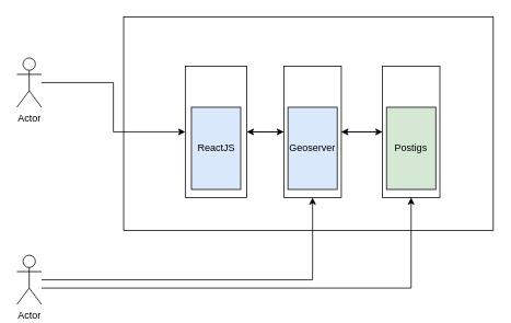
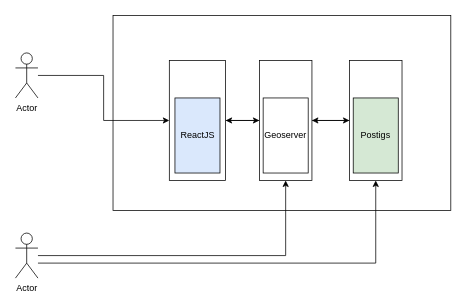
  <mxCell id="0" />
  <mxCell id="1" parent="0" />
  <mxCell id="2" value="" style="rounded=0;whiteSpace=wrap;html=1;" vertex="1" parent="1"><mxGeometry x="150" y="20" width="450" height="260" as="geometry" /></mxCell>
  <mxCell id="3" style="edgeStyle=orthogonalEdgeStyle;rounded=0;orthogonalLoop=1;jettySize=auto;html=1;entryX=0.5;entryY=1;entryDx=0;entryDy=0;" edge="1" parent="1" source="4" target="7"><mxGeometry relative="1" as="geometry" /></mxCell>
  <mxCell id="4" value="" style="rounded=0;whiteSpace=wrap;html=1;rotation=90;" vertex="1" parent="1"><mxGeometry x="182.5" y="122.5" width="160" height="75" as="geometry" /></mxCell>
  <mxCell id="5" style="edgeStyle=orthogonalEdgeStyle;rounded=0;orthogonalLoop=1;jettySize=auto;html=1;entryX=0.5;entryY=1;entryDx=0;entryDy=0;" edge="1" parent="1" source="7" target="9"><mxGeometry relative="1" as="geometry"><Array as="points"><mxPoint x="400" y="160" /><mxPoint x="400" y="160" /></Array></mxGeometry></mxCell>
  <mxCell id="6" style="edgeStyle=orthogonalEdgeStyle;rounded=0;orthogonalLoop=1;jettySize=auto;html=1;entryX=0.5;entryY=0;entryDx=0;entryDy=0;" edge="1" parent="1" source="7" target="4"><mxGeometry relative="1" as="geometry" /></mxCell>
  <mxCell id="7" value="" style="rounded=0;whiteSpace=wrap;html=1;rotation=90;" vertex="1" parent="1"><mxGeometry x="300" y="125" width="160" height="70" as="geometry" /></mxCell>
  <mxCell id="8" style="edgeStyle=orthogonalEdgeStyle;rounded=0;orthogonalLoop=1;jettySize=auto;html=1;entryX=0.5;entryY=0;entryDx=0;entryDy=0;" edge="1" parent="1" source="9" target="7"><mxGeometry relative="1" as="geometry" /></mxCell>
  <mxCell id="9" value="" style="rounded=0;whiteSpace=wrap;html=1;rotation=90;align=left;" vertex="1" parent="1"><mxGeometry x="420" y="125" width="160" height="70" as="geometry" /></mxCell>
  <mxCell id="10" value="ReactJS" style="rounded=0;whiteSpace=wrap;html=1;fillColor=#dae8fc;" vertex="1" parent="1"><mxGeometry x="232.5" y="130" width="60" height="100" as="geometry" /></mxCell>
- <mxCell id="11" value="Geoserver" style="rounded=0;whiteSpace=wrap;html=1;fillColor=#dae8fc;" vertex="1" parent="1"><mxGeometry x="350" y="130" width="60" height="100" as="geometry" /></mxCell>
+ <mxCell id="11" value="Geoserver" style="rounded=0;whiteSpace=wrap;html=1;" vertex="1" parent="1"><mxGeometry x="350" y="130" width="60" height="100" as="geometry" /></mxCell>
  <mxCell id="12" value="Postigs" style="rounded=0;whiteSpace=wrap;html=1;fillColor=#d5e8d4;" vertex="1" parent="1"><mxGeometry x="470" y="130" width="60" height="100" as="geometry" /></mxCell>
  <mxCell id="13" style="edgeStyle=orthogonalEdgeStyle;rounded=0;orthogonalLoop=1;jettySize=auto;html=1;" edge="1" parent="1" source="14" target="4"><mxGeometry relative="1" as="geometry" /></mxCell>
  <mxCell id="14" value="Actor" style="shape=umlActor;verticalLabelPosition=bottom;verticalAlign=top;html=1;outlineConnect=0;" vertex="1" parent="1"><mxGeometry x="20" y="70" width="30" height="60" as="geometry" /></mxCell>
  <mxCell id="15" style="edgeStyle=orthogonalEdgeStyle;rounded=0;orthogonalLoop=1;jettySize=auto;html=1;entryX=1;entryY=0.5;entryDx=0;entryDy=0;" edge="1" parent="1" source="17" target="7"><mxGeometry relative="1" as="geometry" /></mxCell>
  <mxCell id="16" style="edgeStyle=orthogonalEdgeStyle;rounded=0;orthogonalLoop=1;jettySize=auto;html=1;entryX=1;entryY=0.5;entryDx=0;entryDy=0;" edge="1" parent="1" source="17" target="9"><mxGeometry relative="1" as="geometry"><Array as="points"><mxPoint x="500" y="350" /></Array></mxGeometry></mxCell>
  <mxCell id="17" value="Actor" style="shape=umlActor;verticalLabelPosition=bottom;verticalAlign=top;html=1;outlineConnect=0;" vertex="1" parent="1"><mxGeometry x="20" y="310" width="30" height="60" as="geometry" /></mxCell>
